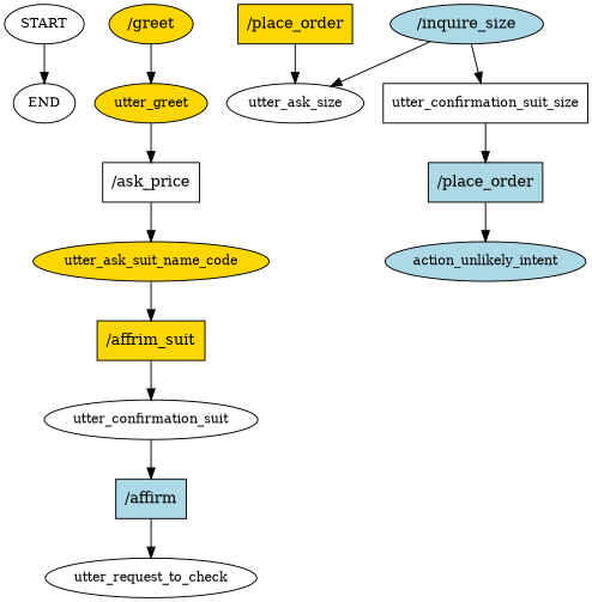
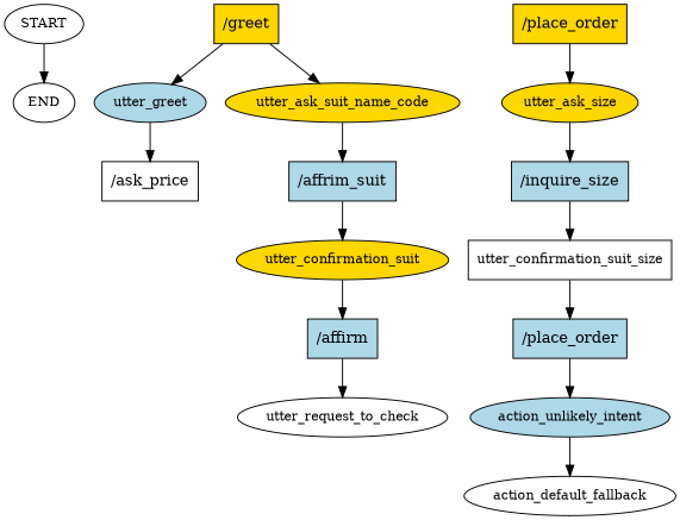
  digraph {
    node [fillcolor=white fontsize=12 style=filled]
    n1 [label=START]
    n2 [label=END]
-   n3 [fillcolor=gold label="/greet" shape=ellipse fontsize=""]
-   n4 [fillcolor=gold label=utter_greet]
+   n3 [fillcolor=gold label="/greet" shape=rect fontsize=""]
+   n4 [fillcolor=lightblue label=utter_greet]
    n5 [label="/ask_price" shape=rect fontsize=""]
    n6 [fillcolor=gold label=utter_ask_suit_name_code]
-   n7 [fillcolor=gold label="/affrim_suit" shape=rect fontsize=""]
-   n8 [label=utter_confirmation_suit]
+   n7 [fillcolor=lightblue label="/affrim_suit" shape=rect fontsize=""]
+   n8 [fillcolor=gold label=utter_confirmation_suit]
    n9 [fillcolor=lightblue label="/affirm" shape=rect fontsize=""]
    n10 [label=utter_request_to_check]
    n11 [fillcolor=gold label="/place_order" shape=rect fontsize=""]
-   n12 [label=utter_ask_size]
-   n13 [fillcolor=lightblue label="/inquire_size" shape=ellipse fontsize=""]
+   n12 [fillcolor=gold label=utter_ask_size]
+   n13 [fillcolor=lightblue label="/inquire_size" shape=rect fontsize=""]
    n14 [label=utter_confirmation_suit_size shape=box]
    n15 [fillcolor=lightblue label="/place_order" shape=rect fontsize=""]
    n16 [fillcolor=lightblue label=action_unlikely_intent]
+   n17 [label=action_default_fallback]
    n1 -> n2
    n3 -> n4
    n4 -> n5
-   n5 -> n6
+   n3 -> n6
    n6 -> n7
    n7 -> n8
    n8 -> n9
    n9 -> n10
    n11 -> n12
-   n13 -> n12
+   n12 -> n13
    n13 -> n14
    n14 -> n15
    n15 -> n16
+   n16 -> n17
  }
